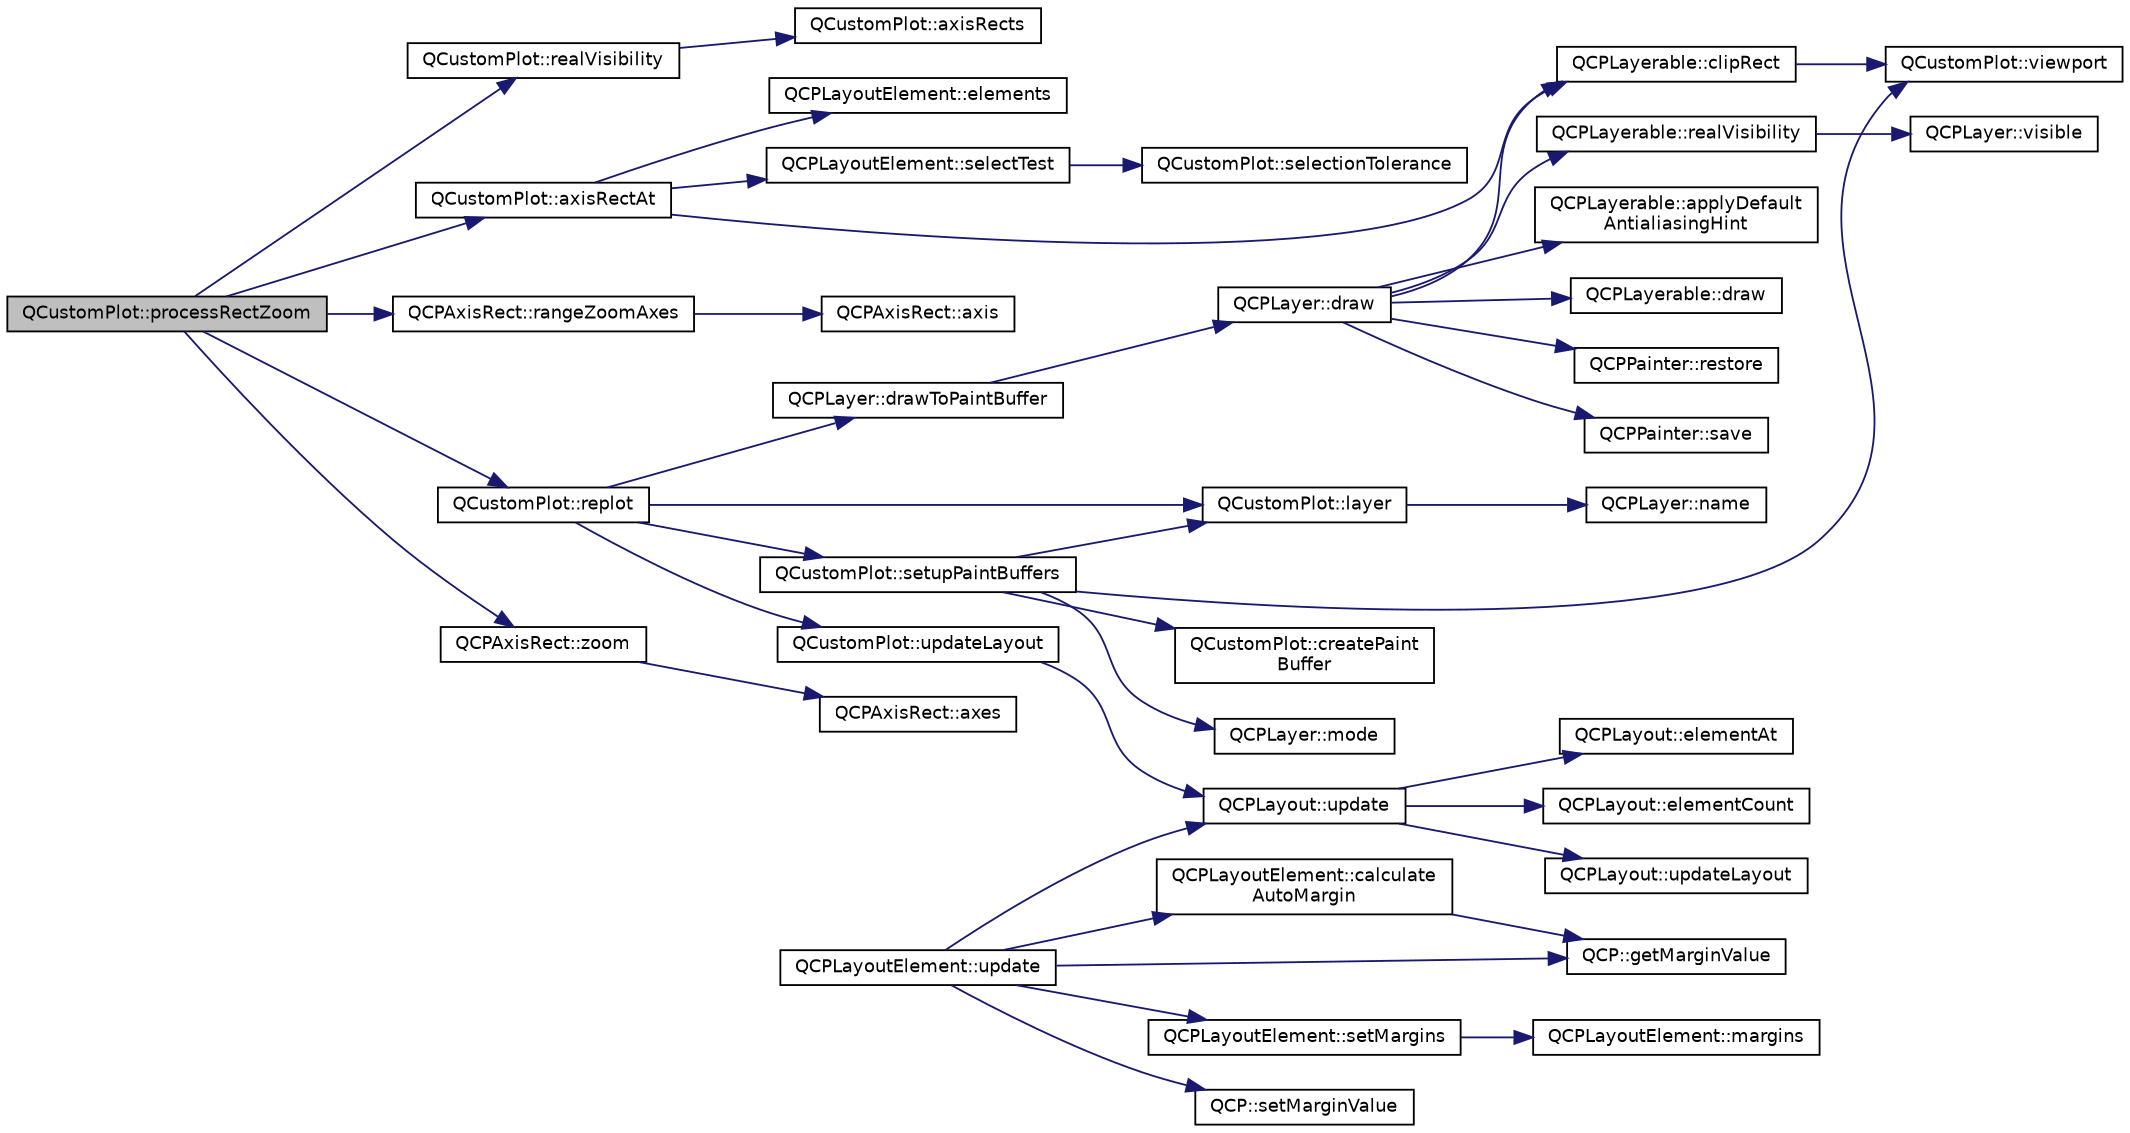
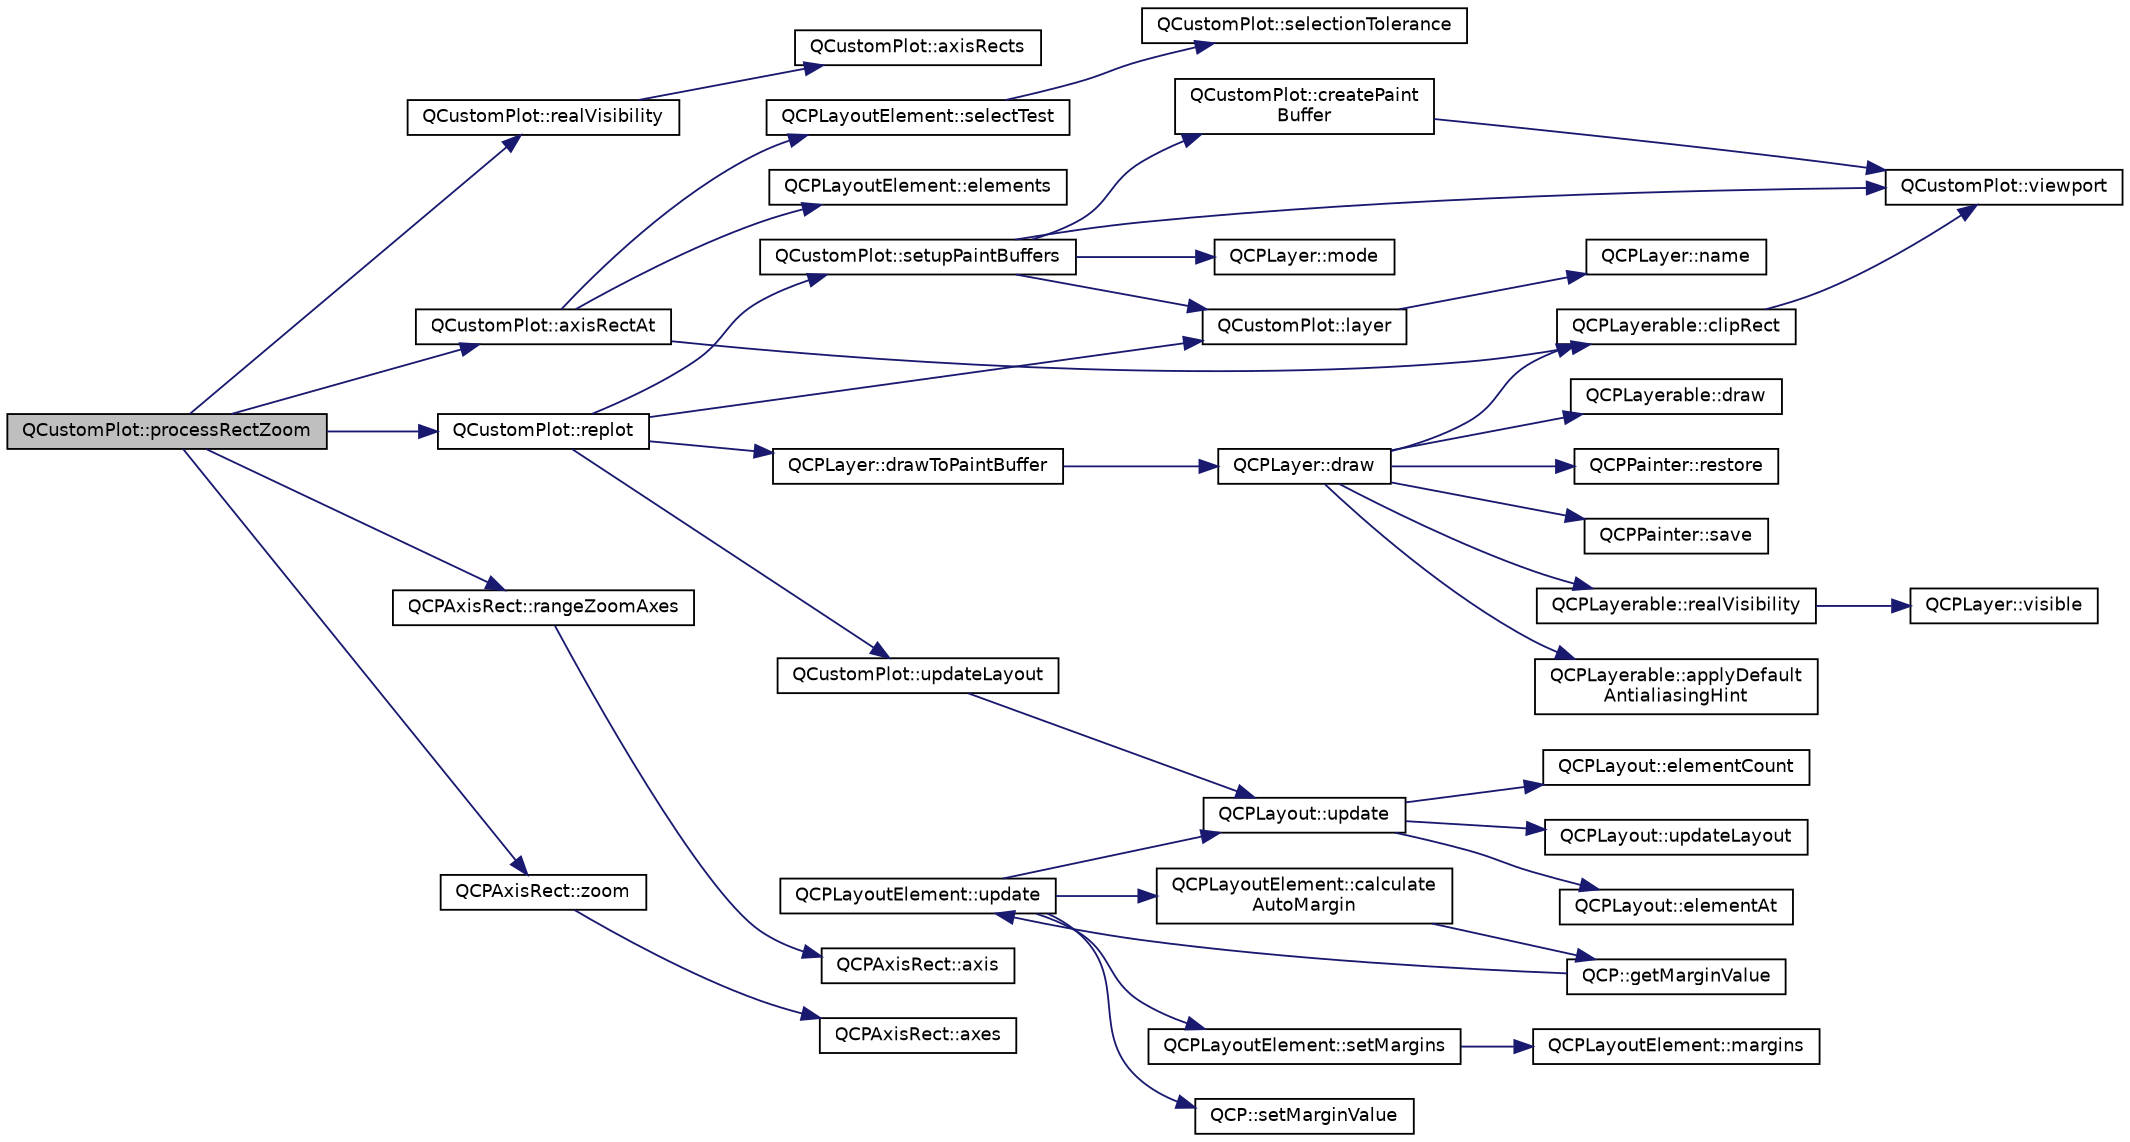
  digraph {
    rankdir=LR
    node [color=black fillcolor=white fontname=Helvetica fontsize=10 shape=record style=filled]
    edge [color=midnightblue fontname=Helvetica fontsize=10 labelfontname=Helvetica labelfontsize=10 style=solid]
    n1 [fillcolor=grey75 fontcolor=black height=0.2 label="QCustomPlot::processRectZoom" width=0.4]
    n2 [height=0.2 label="QCustomPlot::realVisibility" width=0.4]
    n3 [height=0.2 label="QCustomPlot::axisRectAt" width=0.4]
    n4 [height=0.2 label="QCPAxisRect::rangeZoomAxes" width=0.4]
    n5 [height=0.2 label="QCustomPlot::replot" width=0.4]
    n6 [height=0.2 label="QCPAxisRect::zoom" width=0.4]
    n7 [height=0.2 label="QCustomPlot::axisRects" width=0.4]
    n8 [height=0.2 label="QCPLayoutElement::elements" width=0.4]
    n9 [height=0.2 label="QCPLayoutElement::selectTest" width=0.4]
    n10 [height=0.2 label="QCPLayerable::clipRect" width=0.4]
    n11 [height=0.2 label="QCPAxisRect::axis" width=0.4]
    n12 [height=0.2 label="QCPLayer::drawToPaintBuffer" width=0.4]
    n13 [height=0.2 label="QCustomPlot::layer" width=0.4]
    n14 [height=0.2 label="QCustomPlot::setupPaintBuffers" width=0.4]
    n15 [height=0.2 label="QCustomPlot::updateLayout" width=0.4]
    n16 [height=0.2 label="QCPAxisRect::axes" width=0.4]
    n17 [height=0.2 label="QCPLayerable::realVisibility" width=0.4]
    n18 [height=0.2 label="QCPLayer::visible" width=0.4]
    n19 [height=0.2 label="QCustomPlot::selectionTolerance" width=0.4]
    n20 [height=0.2 label="QCPLayer::draw" width=0.4]
    n21 [height=0.2 label="QCPLayer::name" width=0.4]
    n22 [height=0.2 label="QCustomPlot::viewport" width=0.4]
    n23 [height=0.2 label="QCustomPlot::createPaint\lBuffer" width=0.4]
    n24 [height=0.2 label="QCPLayer::mode" width=0.4]
    n25 [height=0.2 label="QCPLayout::update" width=0.4]
    n26 [height=0.2 label="QCPLayerable::applyDefault\lAntialiasingHint" width=0.4]
    n27 [height=0.2 label="QCPLayerable::draw" width=0.4]
    n28 [height=0.2 label="QCPPainter::restore" width=0.4]
    n29 [height=0.2 label="QCPPainter::save" width=0.4]
    n30 [height=0.2 label="QCPLayout::elementAt" width=0.4]
    n31 [height=0.2 label="QCPLayout::elementCount" width=0.4]
    n32 [height=0.2 label="QCPLayout::updateLayout" width=0.4]
    n33 [height=0.2 label="QCPLayoutElement::update" width=0.4]
    n34 [height=0.2 label="QCPLayoutElement::calculate\lAutoMargin" width=0.4]
    n35 [height=0.2 label="QCP::getMarginValue" width=0.4]
    n36 [height=0.2 label="QCPLayoutElement::setMargins" width=0.4]
    n37 [height=0.2 label="QCP::setMarginValue" width=0.4]
    n38 [height=0.2 label="QCPLayoutElement::margins" width=0.4]
    n1 -> n2
    n1 -> n3
    n1 -> n4
    n1 -> n5
    n1 -> n6
    n2 -> n7
    n3 -> n8
    n3 -> n9
    n3 -> n10
    n4 -> n11
    n5 -> n12
    n5 -> n13
    n5 -> n14
    n5 -> n15
    n6 -> n16
    n9 -> n19
    n10 -> n22
    n12 -> n20
    n13 -> n21
    n14 -> n13
    n14 -> n22
    n14 -> n23
    n14 -> n24
    n15 -> n25
    n17 -> n18
    n20 -> n10
    n20 -> n17
    n20 -> n26
    n20 -> n27
    n20 -> n28
    n20 -> n29
+   n23 -> n22
    n25 -> n30
    n25 -> n31
    n25 -> n32
    n33 -> n25
    n33 -> n34
-   n33 -> n35
+   n35 -> n33
    n33 -> n36
    n33 -> n37
    n34 -> n35
    n36 -> n38
  }
